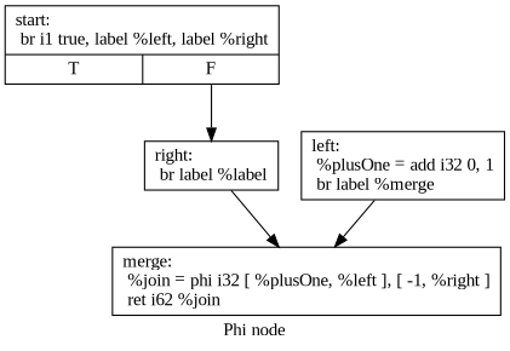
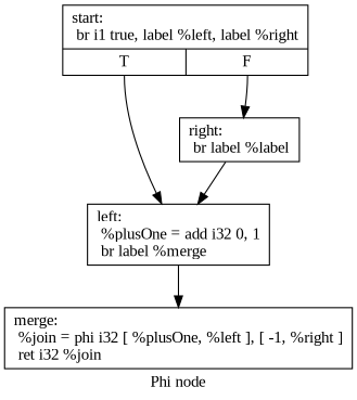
  digraph {
    fontname="Liberation Serif"
    label="Phi node"
    node [fontname="Liberation Serif" shape=record]
    edge [fontname="Liberation Serif"]
    n1 [label="{start:\l  br i1 true, label %left, label %right\l|{<s0>T|<s1>F}}"]
    n2 [label="{left:                                             \l  %plusOne = add i32 0, 1\l  br label %merge\l}"]
    n3 [label="{right:                                            \l  br label %label\l}"]
-   n4 [label="{merge:                                            \l  %join = phi i32 [ %plusOne, %left ], [ -1, %right ]\l  ret i62 %join\l}"]
+   n4 [label="{merge:                                            \l  %join = phi i32 [ %plusOne, %left ], [ -1, %right ]\l  ret i32 %join\l}"]
+   n1 -> n2 [tailport=s0]
    n1 -> n3 [tailport=s1]
    n2 -> n4
-   n3 -> n4
+   n3 -> n2
  }
